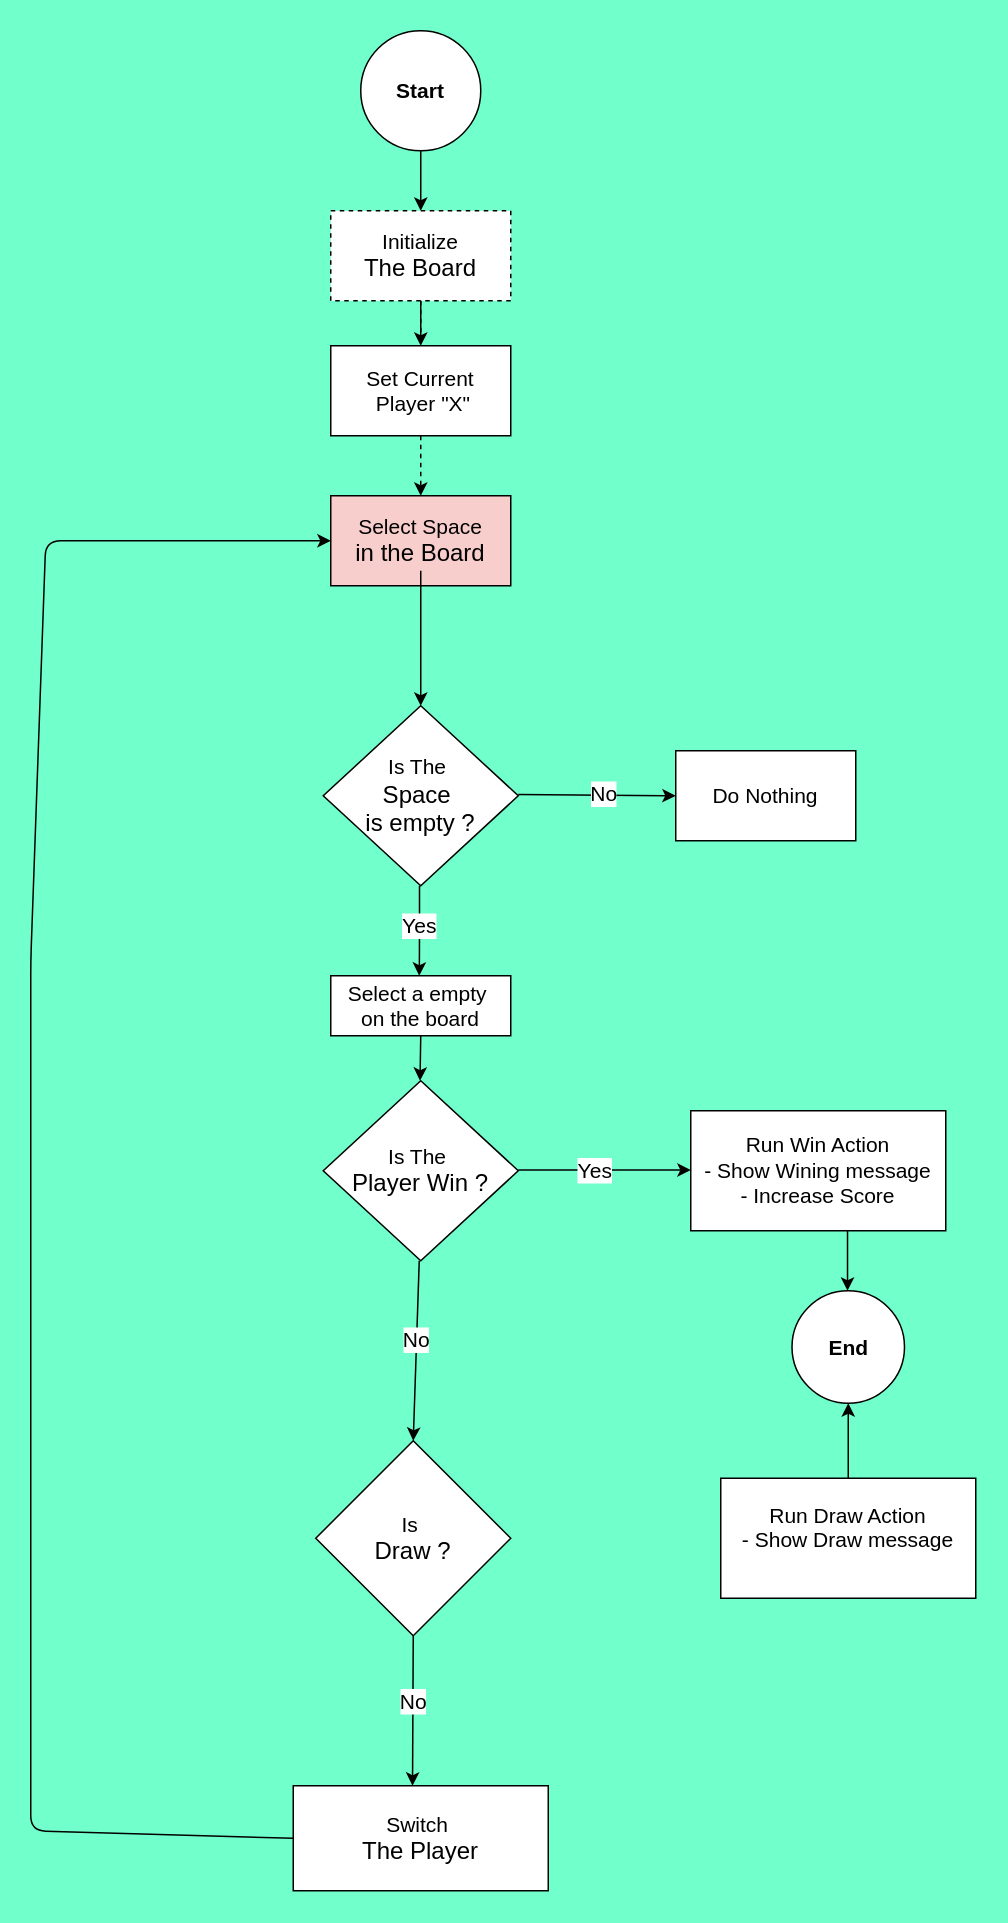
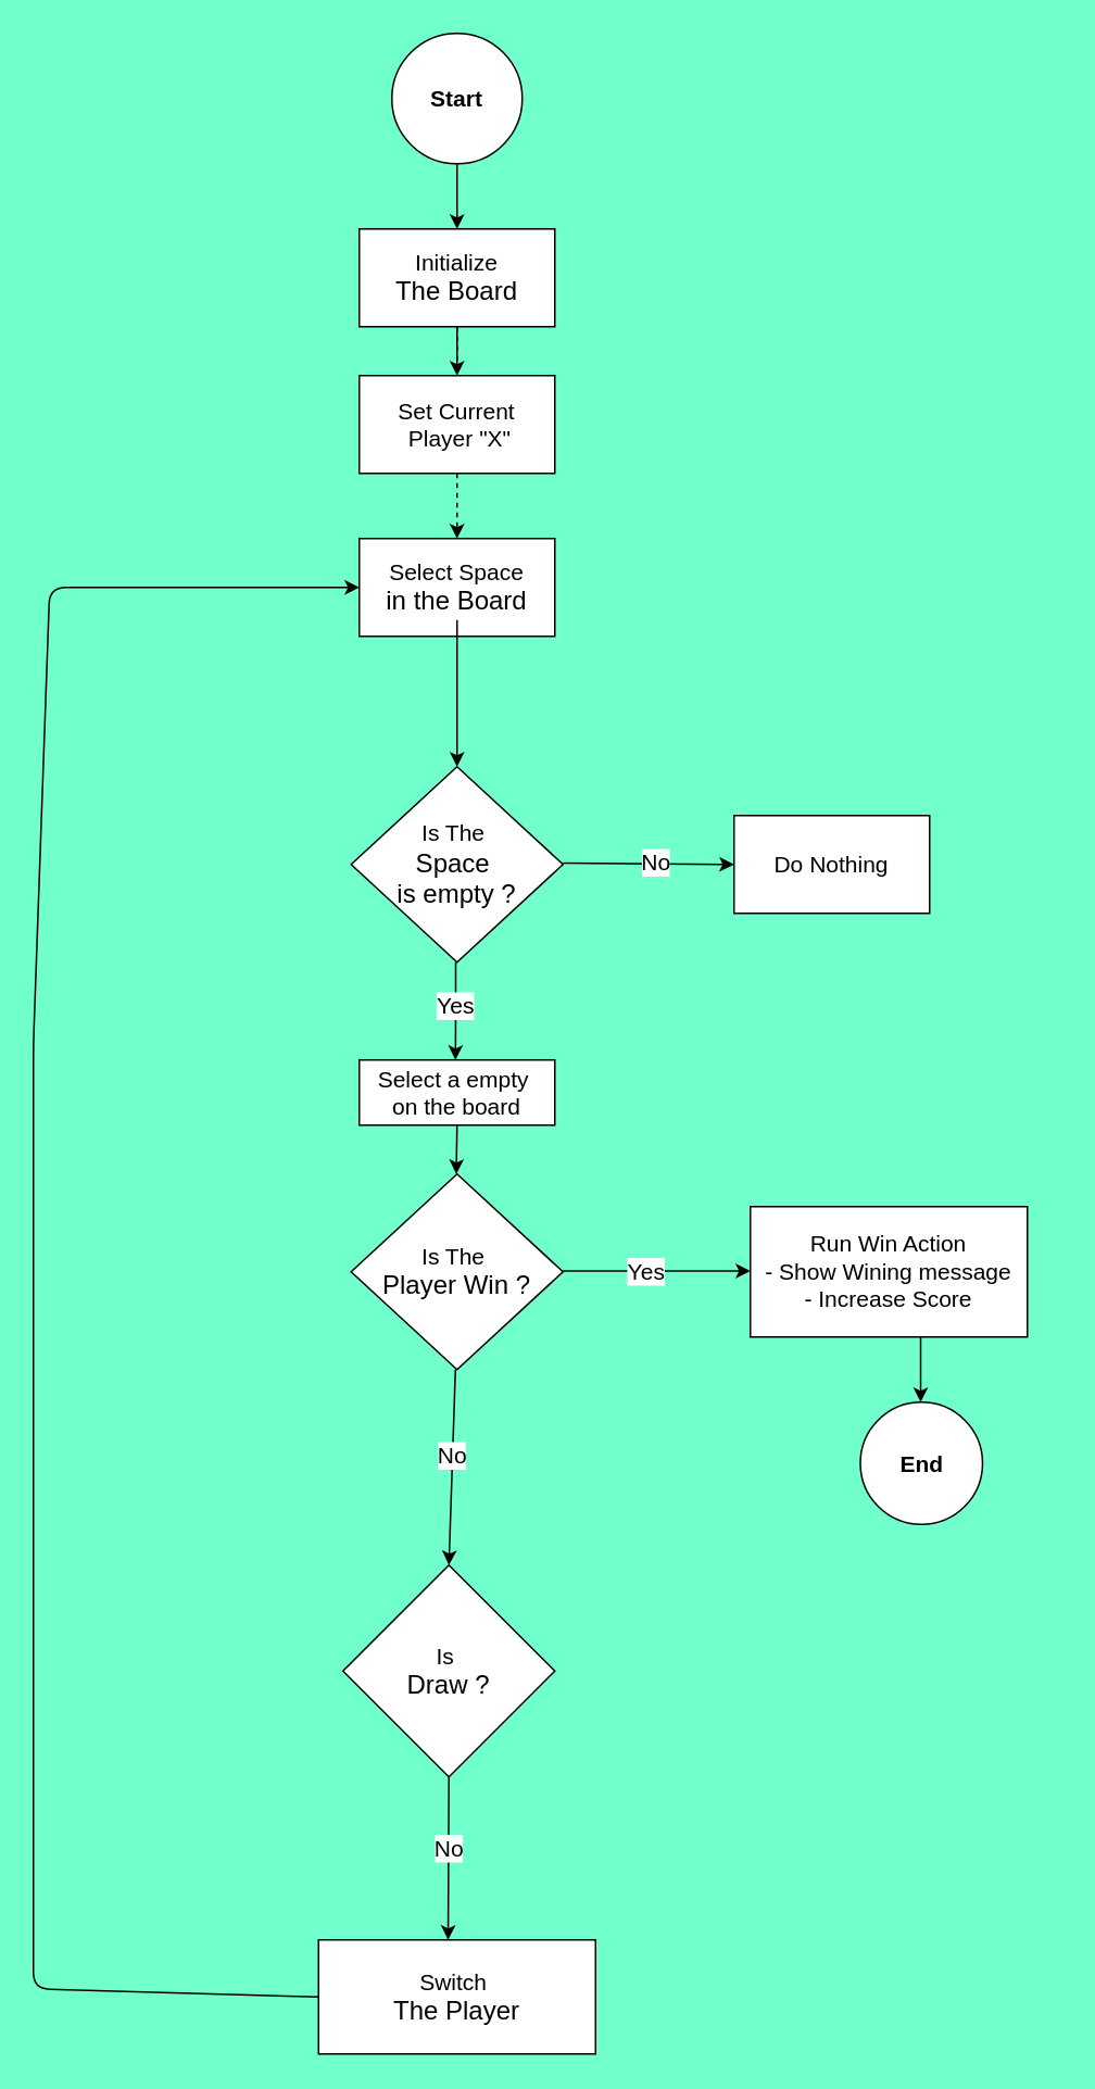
  <mxCell id="0" />
  <mxCell id="1" parent="0" />
  <mxCell id="2" value="&lt;b&gt;&lt;font style=&quot;font-size: 14px;&quot;&gt;Start&lt;/font&gt;&lt;/b&gt;" style="ellipse;whiteSpace=wrap;html=1;aspect=fixed;" vertex="1" parent="1"><mxGeometry x="240" y="20" width="80" height="80" as="geometry" /></mxCell>
  <mxCell id="3" value="" style="endArrow=classic;html=1;entryX=0.5;entryY=0;entryDx=0;entryDy=0;" edge="1" parent="1" target="5"><mxGeometry width="50" height="50" relative="1" as="geometry"><mxPoint x="280" y="100" as="sourcePoint" /><mxPoint x="280" y="170" as="targetPoint" /></mxGeometry></mxCell>
  <mxCell id="4" value="" style="edgeStyle=none;html=1;" edge="1" parent="1" source="5" target="26"><mxGeometry relative="1" as="geometry" /></mxCell>
- <mxCell id="5" value="&lt;font style=&quot;font-size: 14px;&quot;&gt;Initialize&lt;/font&gt;&lt;div&gt;&lt;font size=&quot;3&quot;&gt;The Board&lt;/font&gt;&lt;/div&gt;" style="rounded=0;whiteSpace=wrap;html=1;dashed=1;" vertex="1" parent="1"><mxGeometry x="220" y="140" width="120" height="60" as="geometry" /></mxCell>
+ <mxCell id="5" value="&lt;font style=&quot;font-size: 14px;&quot;&gt;Initialize&lt;/font&gt;&lt;div&gt;&lt;font size=&quot;3&quot;&gt;The Board&lt;/font&gt;&lt;/div&gt;" style="rounded=0;whiteSpace=wrap;html=1;" vertex="1" parent="1"><mxGeometry x="220" y="140" width="120" height="60" as="geometry" /></mxCell>
  <mxCell id="6" value="" style="endArrow=classic;html=1;exitX=0.5;exitY=1;exitDx=0;exitDy=0;entryX=0.5;entryY=0;entryDx=0;entryDy=0;dashed=1;" edge="1" parent="1" source="5" target="7"><mxGeometry width="50" height="50" relative="1" as="geometry"><mxPoint x="270" y="230" as="sourcePoint" /><mxPoint x="280" y="320" as="targetPoint" /><Array as="points"><mxPoint x="280" y="270" /></Array></mxGeometry></mxCell>
- <mxCell id="7" value="&lt;font style=&quot;font-size: 14px;&quot;&gt;Select Space&lt;/font&gt;&lt;div&gt;&lt;font size=&quot;3&quot;&gt;in the Board&lt;/font&gt;&lt;/div&gt;" style="rounded=0;whiteSpace=wrap;html=1;fillColor=#f8cecc;" vertex="1" parent="1"><mxGeometry x="220" y="330" width="120" height="60" as="geometry" /></mxCell>
+ <mxCell id="7" value="&lt;font style=&quot;font-size: 14px;&quot;&gt;Select Space&lt;/font&gt;&lt;div&gt;&lt;font size=&quot;3&quot;&gt;in the Board&lt;/font&gt;&lt;/div&gt;" style="rounded=0;whiteSpace=wrap;html=1;" vertex="1" parent="1"><mxGeometry x="220" y="330" width="120" height="60" as="geometry" /></mxCell>
  <mxCell id="8" value="" style="endArrow=classic;html=1;exitX=0.5;exitY=1;exitDx=0;exitDy=0;" edge="1" parent="1"><mxGeometry width="50" height="50" relative="1" as="geometry"><mxPoint x="280" y="380" as="sourcePoint" /><mxPoint x="280" y="470" as="targetPoint" /><Array as="points"><mxPoint x="280" y="420" /></Array></mxGeometry></mxCell>
  <mxCell id="9" value="&lt;font style=&quot;font-size: 14px;&quot;&gt;Is The&amp;nbsp;&lt;/font&gt;&lt;div&gt;&lt;font size=&quot;3&quot;&gt;Space&amp;nbsp;&lt;/font&gt;&lt;/div&gt;&lt;div&gt;&lt;font size=&quot;3&quot;&gt;is empty ?&lt;/font&gt;&lt;/div&gt;" style="rhombus;whiteSpace=wrap;html=1;" vertex="1" parent="1"><mxGeometry x="215" y="470" width="130" height="120" as="geometry" /></mxCell>
  <mxCell id="10" value="" style="endArrow=classic;html=1;entryX=0;entryY=0.5;entryDx=0;entryDy=0;" edge="1" parent="1" target="12"><mxGeometry width="50" height="50" relative="1" as="geometry"><mxPoint x="345" y="529.17" as="sourcePoint" /><mxPoint x="445" y="529.17" as="targetPoint" /></mxGeometry></mxCell>
  <mxCell id="11" value="&lt;font style=&quot;font-size: 14px;&quot;&gt;No&lt;/font&gt;" style="edgeLabel;html=1;align=center;verticalAlign=middle;resizable=0;points=[];" vertex="1" connectable="0" parent="10"><mxGeometry x="0.075" y="1" relative="1" as="geometry"><mxPoint as="offset" /></mxGeometry></mxCell>
  <mxCell id="12" value="&lt;span style=&quot;font-size: 14px;&quot;&gt;Do Nothing&lt;/span&gt;" style="rounded=0;whiteSpace=wrap;html=1;" vertex="1" parent="1"><mxGeometry x="450" y="500" width="120" height="60" as="geometry" /></mxCell>
  <mxCell id="13" value="&lt;font style=&quot;font-size: 14px;&quot;&gt;Yes&lt;/font&gt;" style="endArrow=classic;html=1;exitX=0.5;exitY=1;exitDx=0;exitDy=0;" edge="1" parent="1"><mxGeometry x="-0.111" width="50" height="50" relative="1" as="geometry"><mxPoint x="279.17" y="590" as="sourcePoint" /><mxPoint x="279" y="650" as="targetPoint" /><Array as="points"><mxPoint x="279.17" y="630" /></Array><mxPoint as="offset" /></mxGeometry></mxCell>
  <mxCell id="14" value="&lt;font style=&quot;font-size: 14px;&quot;&gt;Is The&amp;nbsp;&lt;/font&gt;&lt;div&gt;&lt;font size=&quot;3&quot;&gt;Player Win ?&lt;/font&gt;&lt;/div&gt;" style="rhombus;whiteSpace=wrap;html=1;" vertex="1" parent="1"><mxGeometry x="215" y="720" width="130" height="120" as="geometry" /></mxCell>
  <mxCell id="15" value="&lt;font style=&quot;font-size: 14px;&quot;&gt;Yes&lt;/font&gt;" style="endArrow=classic;html=1;exitX=0.5;exitY=1;exitDx=0;exitDy=0;" edge="1" parent="1"><mxGeometry x="-0.111" width="50" height="50" relative="1" as="geometry"><mxPoint x="345" y="779.52" as="sourcePoint" /><mxPoint x="460" y="779.52" as="targetPoint" /><Array as="points" /><mxPoint as="offset" /></mxGeometry></mxCell>
  <mxCell id="16" value="&lt;font style=&quot;font-size: 14px;&quot;&gt;Run Win Action&lt;/font&gt;&lt;div&gt;&lt;font style=&quot;font-size: 14px;&quot;&gt;- Show Wining message&lt;/font&gt;&lt;/div&gt;&lt;div&gt;&lt;font style=&quot;font-size: 14px;&quot;&gt;- Increase Score&lt;/font&gt;&lt;/div&gt;" style="rounded=0;whiteSpace=wrap;html=1;" vertex="1" parent="1"><mxGeometry x="460" y="740" width="170" height="80" as="geometry" /></mxCell>
  <mxCell id="17" value="&lt;font style=&quot;font-size: 14px;&quot;&gt;No&lt;/font&gt;" style="endArrow=classic;html=1;entryX=0.5;entryY=0;entryDx=0;entryDy=0;" edge="1" parent="1" target="18"><mxGeometry x="-0.111" width="50" height="50" relative="1" as="geometry"><mxPoint x="279" y="840" as="sourcePoint" /><mxPoint x="279" y="880" as="targetPoint" /><Array as="points" /><mxPoint as="offset" /></mxGeometry></mxCell>
  <mxCell id="18" value="&lt;font style=&quot;font-size: 14px;&quot;&gt;Is&amp;nbsp;&lt;/font&gt;&lt;div&gt;&lt;font size=&quot;3&quot;&gt;Draw ?&lt;/font&gt;&lt;/div&gt;" style="rhombus;whiteSpace=wrap;html=1;" vertex="1" parent="1"><mxGeometry x="210" y="960" width="130" height="130" as="geometry" /></mxCell>
- <mxCell id="19" value="&lt;font style=&quot;font-size: 14px;&quot;&gt;Run Draw Action&lt;/font&gt;&lt;div&gt;&lt;font style=&quot;font-size: 14px;&quot;&gt;- Show Draw message&lt;/font&gt;&lt;/div&gt;&lt;div&gt;&lt;br&gt;&lt;/div&gt;" style="rounded=0;whiteSpace=wrap;html=1;" vertex="1" parent="1"><mxGeometry x="480" y="985" width="170" height="80" as="geometry" /></mxCell>
  <mxCell id="20" value="&lt;b&gt;&lt;font style=&quot;font-size: 14px;&quot;&gt;End&lt;/font&gt;&lt;/b&gt;" style="ellipse;whiteSpace=wrap;html=1;aspect=fixed;" vertex="1" parent="1"><mxGeometry x="527.5" y="860" width="75" height="75" as="geometry" /></mxCell>
  <mxCell id="21" value="" style="endArrow=classic;html=1;entryX=0.5;entryY=0;entryDx=0;entryDy=0;" edge="1" parent="1"><mxGeometry x="-0.111" width="50" height="50" relative="1" as="geometry"><mxPoint x="564.52" y="820" as="sourcePoint" /><mxPoint x="564.52" y="860" as="targetPoint" /><Array as="points" /><mxPoint as="offset" /></mxGeometry></mxCell>
- <mxCell id="22" value="" style="endArrow=classic;html=1;entryX=0.5;entryY=1;entryDx=0;entryDy=0;exitX=0.5;exitY=0;exitDx=0;exitDy=0;" edge="1" parent="1" source="19" target="20"><mxGeometry x="-0.111" width="50" height="50" relative="1" as="geometry"><mxPoint x="559.17" y="910" as="sourcePoint" /><mxPoint x="559.17" y="950" as="targetPoint" /><Array as="points" /><mxPoint as="offset" /></mxGeometry></mxCell>
  <mxCell id="23" value="" style="endArrow=classic;html=1;entryX=0;entryY=0.5;entryDx=0;entryDy=0;exitX=0;exitY=0.5;exitDx=0;exitDy=0;" edge="1" parent="1" source="25" target="7"><mxGeometry width="50" height="50" relative="1" as="geometry"><mxPoint x="40" y="1150" as="sourcePoint" /><mxPoint x="200" y="890" as="targetPoint" /><Array as="points"><mxPoint x="20" y="1220" /><mxPoint x="20" y="800" /><mxPoint x="20" y="640" /><mxPoint x="30" y="360" /></Array></mxGeometry></mxCell>
  <mxCell id="24" value="&lt;font style=&quot;font-size: 14px;&quot;&gt;No&lt;/font&gt;" style="endArrow=classic;html=1;exitX=0.5;exitY=1;exitDx=0;exitDy=0;" edge="1" parent="1" source="18"><mxGeometry x="-0.111" width="50" height="50" relative="1" as="geometry"><mxPoint x="275" y="1070" as="sourcePoint" /><mxPoint x="274.52" y="1190" as="targetPoint" /><Array as="points" /><mxPoint as="offset" /></mxGeometry></mxCell>
  <mxCell id="25" value="&lt;div&gt;&lt;font style=&quot;font-size: 14px;&quot;&gt;Switch&amp;nbsp;&lt;/font&gt;&lt;/div&gt;&lt;div&gt;&lt;font size=&quot;3&quot;&gt;The Player&lt;/font&gt;&lt;/div&gt;" style="rounded=0;whiteSpace=wrap;html=1;" vertex="1" parent="1"><mxGeometry x="195" y="1190" width="170" height="70" as="geometry" /></mxCell>
  <mxCell id="26" value="&lt;span style=&quot;font-size: 14px;&quot;&gt;Set Current&lt;/span&gt;&lt;div&gt;&lt;span style=&quot;font-size: 14px;&quot;&gt;&amp;nbsp;Player &quot;X&quot;&lt;/span&gt;&lt;/div&gt;" style="rounded=0;whiteSpace=wrap;html=1;" vertex="1" parent="1"><mxGeometry x="220" y="230" width="120" height="60" as="geometry" /></mxCell>
  <mxCell id="27" value="&lt;span style=&quot;font-size: 14px;&quot;&gt;Select a empty&amp;nbsp;&lt;/span&gt;&lt;div&gt;&lt;span style=&quot;font-size: 14px;&quot;&gt;on the board&lt;/span&gt;&lt;/div&gt;" style="rounded=0;whiteSpace=wrap;html=1;" vertex="1" parent="1"><mxGeometry x="220" y="650" width="120" height="40" as="geometry" /></mxCell>
  <mxCell id="28" value="" style="endArrow=classic;html=1;" edge="1" parent="1"><mxGeometry x="-0.111" width="50" height="50" relative="1" as="geometry"><mxPoint x="280" y="690" as="sourcePoint" /><mxPoint x="279.83" y="720" as="targetPoint" /><Array as="points"><mxPoint x="279.52" y="720" /></Array><mxPoint as="offset" /></mxGeometry></mxCell>
